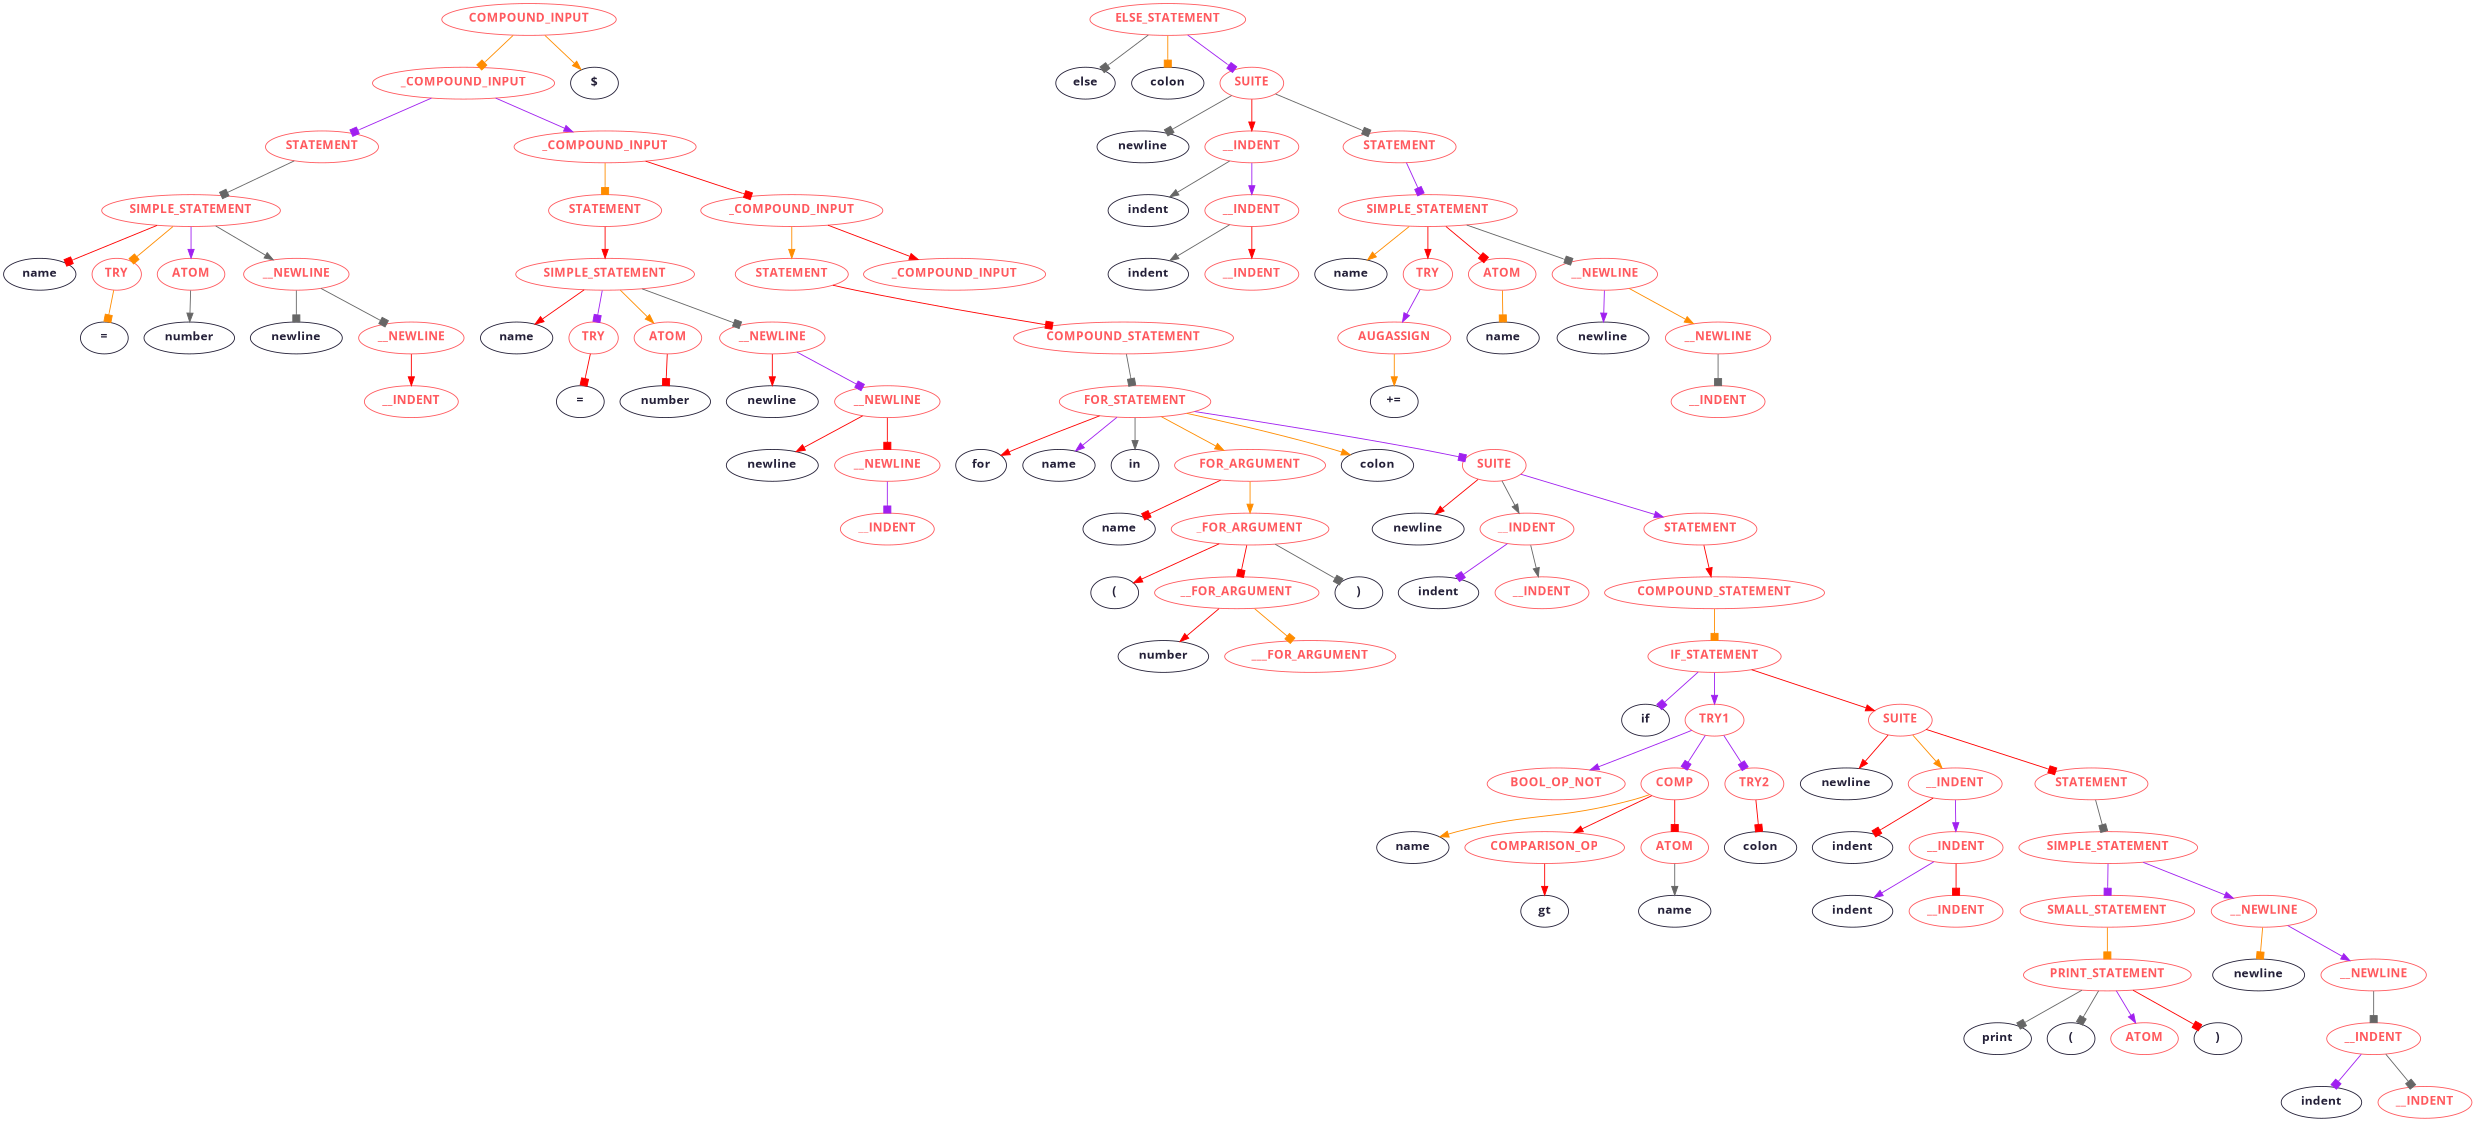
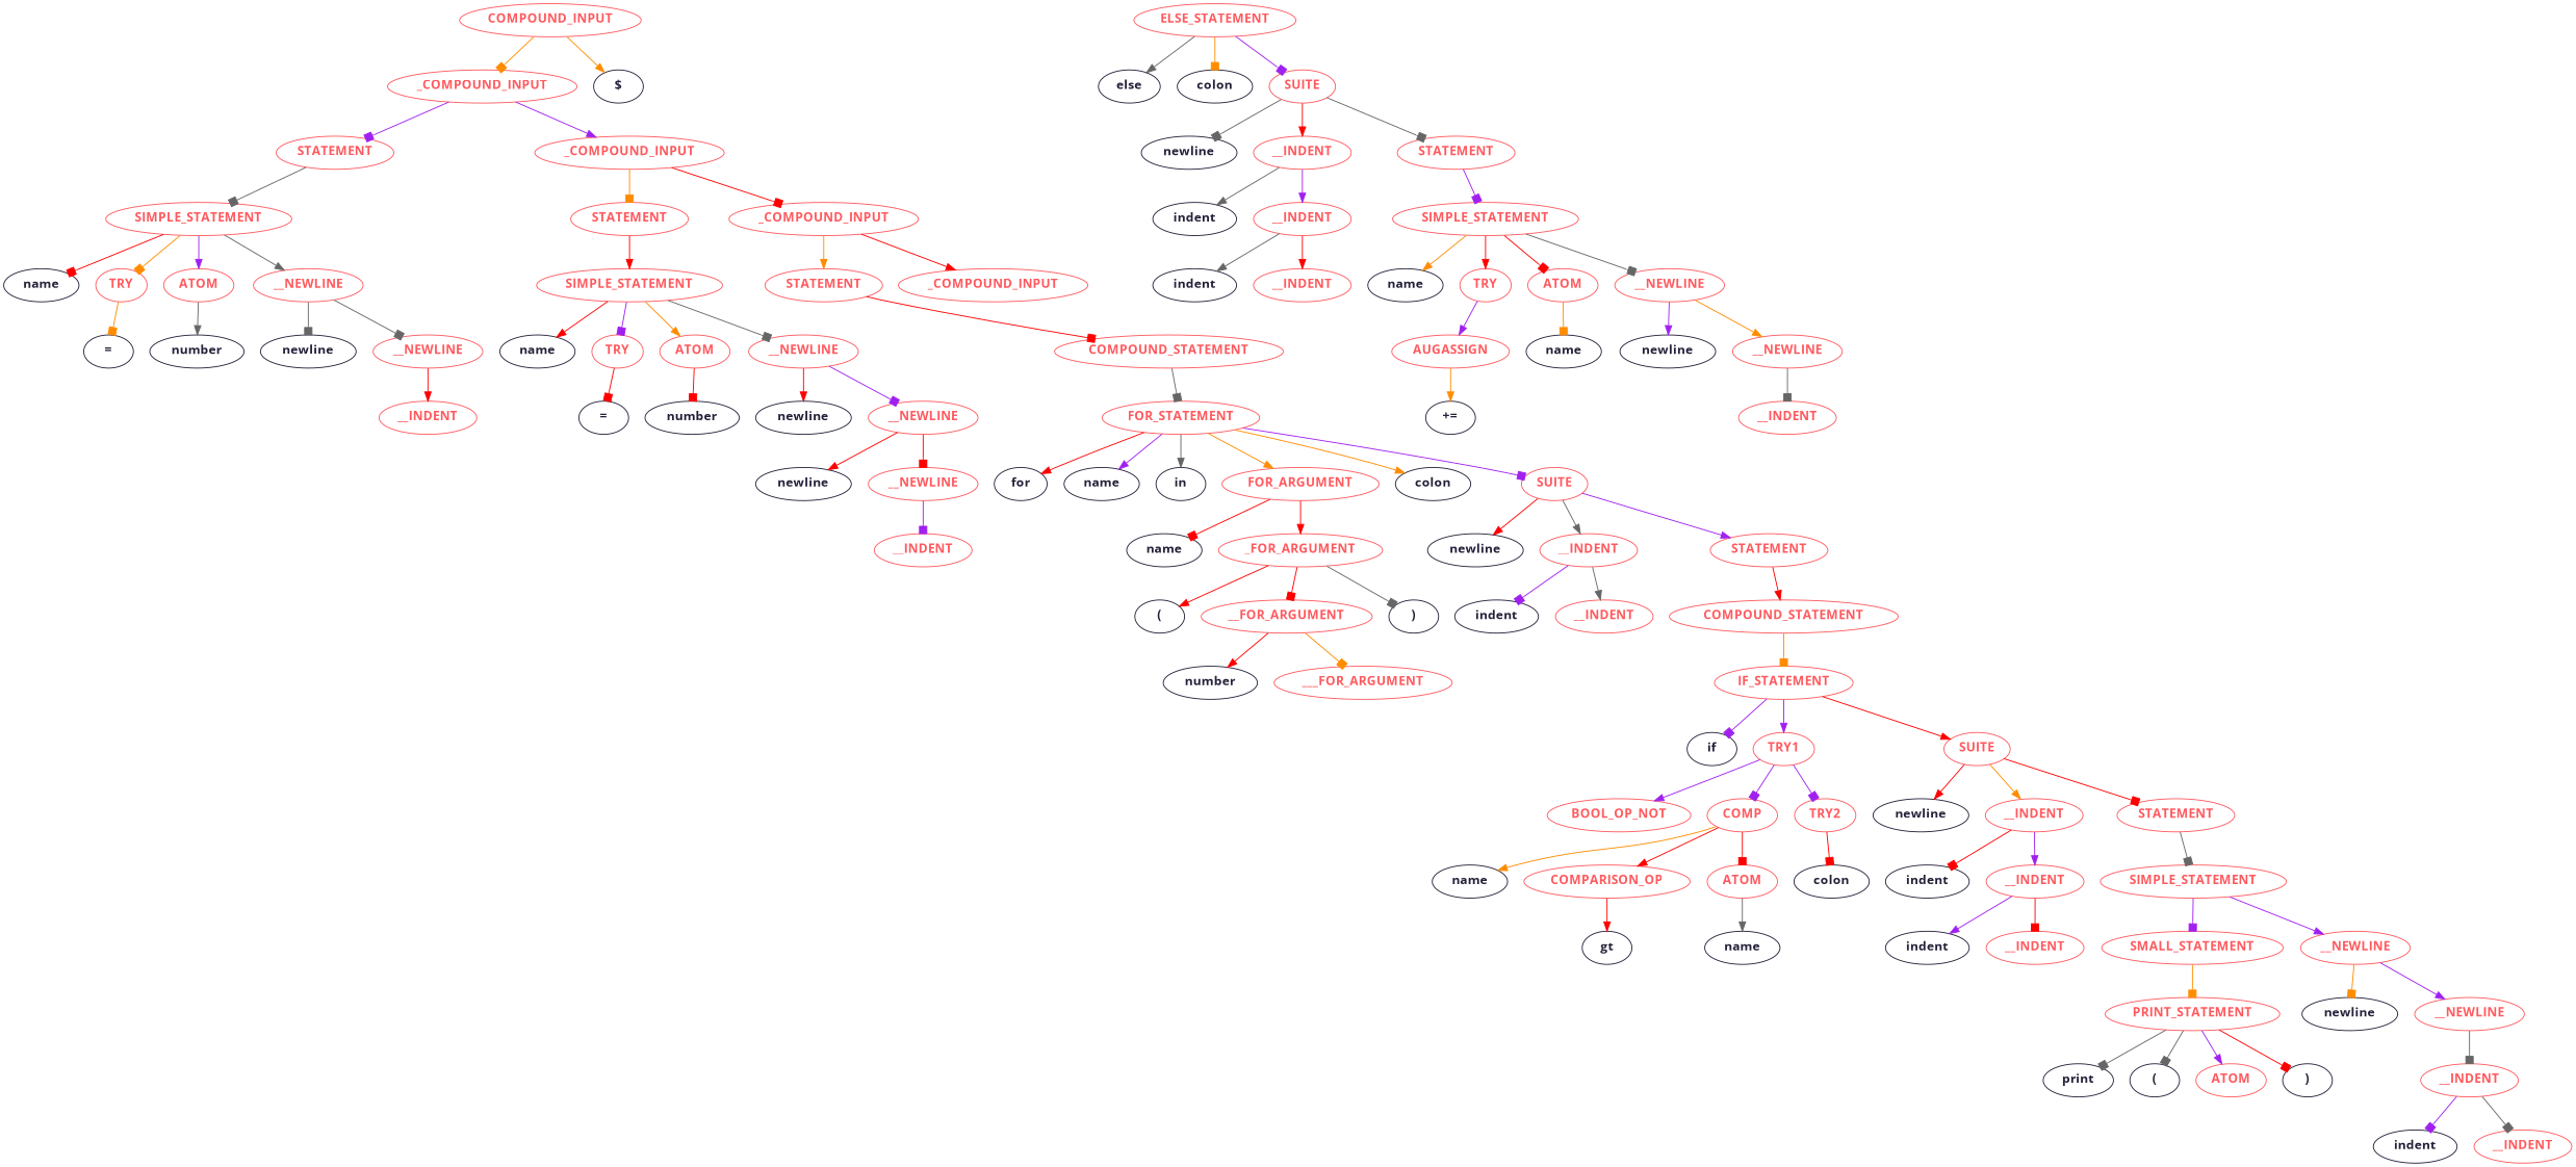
  digraph {
    fontname="Open Sans"
    node [color="#FF595E" fontcolor="#FF595E" fontname="Open Sans"]
    edge [arrowhead=box color=red fontname="Open Sans"]
    n1 [label=<<B>COMPOUND_INPUT</B>>]
    n2 [label=<<B>_COMPOUND_INPUT</B>>]
    n3 [color="#242038" fontcolor="#242038" label=<<B> $ </B>>]
    n4 [label=<<B>STATEMENT</B>>]
    n5 [label=<<B>_COMPOUND_INPUT</B>>]
    n6 [label=<<B>SIMPLE_STATEMENT</B>>]
    n7 [label=<<B>STATEMENT</B>>]
    n8 [label=<<B>_COMPOUND_INPUT</B>>]
    n9 [color="#242038" fontcolor="#242038" label=<<B> name </B>>]
    n10 [label=<<B>TRY</B>>]
    n11 [label=<<B>ATOM</B>>]
    n12 [label=<<B>__NEWLINE</B>>]
    n13 [color="#242038" fontcolor="#242038" label=<<B> = </B>>]
    n14 [color="#242038" fontcolor="#242038" label=<<B> number </B>>]
    n15 [color="#242038" fontcolor="#242038" label=<<B> newline </B>>]
    n16 [label=<<B>__NEWLINE</B>>]
    n17 [label=<<B>__INDENT</B>>]
    n18 [label=<<B>SIMPLE_STATEMENT</B>>]
    n19 [label=<<B>STATEMENT</B>>]
    n20 [label=<<B>_COMPOUND_INPUT</B>>]
    n21 [color="#242038" fontcolor="#242038" label=<<B> name </B>>]
    n22 [label=<<B>TRY</B>>]
    n23 [label=<<B>ATOM</B>>]
    n24 [label=<<B>__NEWLINE</B>>]
    n25 [color="#242038" fontcolor="#242038" label=<<B> = </B>>]
    n26 [color="#242038" fontcolor="#242038" label=<<B> number </B>>]
    n27 [color="#242038" fontcolor="#242038" label=<<B> newline </B>>]
    n28 [label=<<B>__NEWLINE</B>>]
    n29 [color="#242038" fontcolor="#242038" label=<<B> newline </B>>]
    n30 [label=<<B>__NEWLINE</B>>]
    n31 [label=<<B>__INDENT</B>>]
    n32 [label=<<B>COMPOUND_STATEMENT</B>>]
    n33 [label=<<B>FOR_STATEMENT</B>>]
    n34 [color="#242038" fontcolor="#242038" label=<<B> for </B>>]
    n35 [color="#242038" fontcolor="#242038" label=<<B> name </B>>]
    n36 [color="#242038" fontcolor="#242038" label=<<B> in </B>>]
    n37 [label=<<B>FOR_ARGUMENT</B>>]
    n38 [color="#242038" fontcolor="#242038" label=<<B> colon </B>>]
    n39 [label=<<B>SUITE</B>>]
    n40 [color="#242038" fontcolor="#242038" label=<<B> name </B>>]
    n41 [label=<<B>_FOR_ARGUMENT</B>>]
    n42 [color="#242038" fontcolor="#242038" label=<<B> newline </B>>]
    n43 [label=<<B>__INDENT</B>>]
    n44 [label=<<B>STATEMENT</B>>]
    n45 [color="#242038" fontcolor="#242038" label=<<B> ( </B>>]
    n46 [label=<<B>__FOR_ARGUMENT</B>>]
    n47 [color="#242038" fontcolor="#242038" label=<<B> ) </B>>]
    n48 [color="#242038" fontcolor="#242038" label=<<B> number </B>>]
    n49 [label=<<B>___FOR_ARGUMENT</B>>]
    n50 [color="#242038" fontcolor="#242038" label=<<B> indent </B>>]
    n51 [label=<<B>__INDENT</B>>]
    n52 [label=<<B>COMPOUND_STATEMENT</B>>]
    n53 [label=<<B>IF_STATEMENT</B>>]
    n54 [color="#242038" fontcolor="#242038" label=<<B> if </B>>]
    n55 [label=<<B>TRY1</B>>]
    n56 [label=<<B>SUITE</B>>]
    n57 [label=<<B>BOOL_OP_NOT</B>>]
    n58 [label=<<B>COMP</B>>]
    n59 [label=<<B>TRY2</B>>]
    n60 [color="#242038" fontcolor="#242038" label=<<B> newline </B>>]
    n61 [label=<<B>__INDENT</B>>]
    n62 [label=<<B>STATEMENT</B>>]
    n63 [color="#242038" fontcolor="#242038" label=<<B> name </B>>]
    n64 [label=<<B>COMPARISON_OP</B>>]
    n65 [label=<<B>ATOM</B>>]
    n66 [color="#242038" fontcolor="#242038" label=<<B> colon </B>>]
    n67 [color="#242038" fontcolor="#242038" label=<<B> gt </B>>]
    n68 [color="#242038" fontcolor="#242038" label=<<B> name </B>>]
    n69 [color="#242038" fontcolor="#242038" label=<<B> indent </B>>]
    n70 [label=<<B>__INDENT</B>>]
    n71 [label=<<B>SIMPLE_STATEMENT</B>>]
    n72 [color="#242038" fontcolor="#242038" label=<<B> indent </B>>]
    n73 [label=<<B>__INDENT</B>>]
    n74 [label=<<B>SMALL_STATEMENT</B>>]
    n75 [label=<<B>__NEWLINE</B>>]
    n76 [label=<<B>PRINT_STATEMENT</B>>]
    n77 [color="#242038" fontcolor="#242038" label=<<B> newline </B>>]
    n78 [label=<<B>__NEWLINE</B>>]
    n79 [color="#242038" fontcolor="#242038" label=<<B> print </B>>]
    n80 [color="#242038" fontcolor="#242038" label=<<B> ( </B>>]
    n81 [label=<<B>ATOM</B>>]
    n82 [color="#242038" fontcolor="#242038" label=<<B> ) </B>>]
    n83 [label=<<B>__INDENT</B>>]
    n84 [color="#242038" fontcolor="#242038" label=<<B> indent </B>>]
    n85 [label=<<B>__INDENT</B>>]
    n86 [label=<<B>ELSE_STATEMENT</B>>]
    n87 [color="#242038" fontcolor="#242038" label=<<B> else </B>>]
    n88 [color="#242038" fontcolor="#242038" label=<<B> colon </B>>]
    n89 [label=<<B>SUITE</B>>]
    n90 [color="#242038" fontcolor="#242038" label=<<B> newline </B>>]
    n91 [label=<<B>__INDENT</B>>]
    n92 [label=<<B>STATEMENT</B>>]
    n93 [color="#242038" fontcolor="#242038" label=<<B> indent </B>>]
    n94 [label=<<B>__INDENT</B>>]
    n95 [label=<<B>SIMPLE_STATEMENT</B>>]
    n96 [color="#242038" fontcolor="#242038" label=<<B> indent </B>>]
    n97 [label=<<B>__INDENT</B>>]
    n98 [color="#242038" fontcolor="#242038" label=<<B> name </B>>]
    n99 [label=<<B>TRY</B>>]
    n100 [label=<<B>ATOM</B>>]
    n101 [label=<<B>__NEWLINE</B>>]
    n102 [label=<<B>AUGASSIGN</B>>]
    n103 [color="#242038" fontcolor="#242038" label=<<B> name </B>>]
    n104 [color="#242038" fontcolor="#242038" label=<<B> newline </B>>]
    n105 [label=<<B>__NEWLINE</B>>]
    n106 [color="#242038" fontcolor="#242038" label=<<B> += </B>>]
    n107 [label=<<B>__INDENT</B>>]
    n1 -> n2 [color=darkorange]
    n1 -> n3 [arrowhead=normal color=darkorange]
    n2 -> n4 [color=purple]
    n2 -> n5 [arrowhead=normal color=purple]
    n4 -> n6 [color=gray40]
    n5 -> n7 [color=darkorange]
    n5 -> n8
    n6 -> n9
    n6 -> n10 [color=darkorange]
    n6 -> n11 [arrowhead=normal color=purple]
    n6 -> n12 [arrowhead=normal color=gray40]
    n7 -> n18 [arrowhead=normal]
    n8 -> n19 [arrowhead=normal color=darkorange]
    n8 -> n20 [arrowhead=normal]
    n10 -> n13 [color=darkorange]
    n11 -> n14 [arrowhead=normal color=gray40]
    n12 -> n15 [color=gray40]
    n12 -> n16 [color=gray40]
    n16 -> n17 [arrowhead=normal]
    n18 -> n21 [arrowhead=normal]
    n18 -> n22 [color=purple]
    n18 -> n23 [arrowhead=normal color=darkorange]
    n18 -> n24 [color=gray40]
    n19 -> n32
    n22 -> n25
    n23 -> n26
    n24 -> n27 [arrowhead=normal]
    n24 -> n28 [color=purple]
    n28 -> n29 [arrowhead=normal]
    n28 -> n30
    n30 -> n31 [color=purple]
    n32 -> n33 [color=gray40]
    n33 -> n34 [arrowhead=normal]
    n33 -> n35 [arrowhead=normal color=purple]
    n33 -> n36 [arrowhead=normal color=gray40]
    n33 -> n37 [arrowhead=normal color=darkorange]
    n33 -> n38 [arrowhead=normal color=darkorange]
    n33 -> n39 [color=purple]
    n37 -> n40
-   n37 -> n41 [arrowhead=normal color=darkorange]
+   n37 -> n41 [arrowhead=normal]
    n39 -> n42 [arrowhead=normal]
    n39 -> n43 [arrowhead=normal color=gray40]
    n39 -> n44 [arrowhead=normal color=purple]
    n41 -> n45 [arrowhead=normal]
    n41 -> n46
    n41 -> n47 [color=gray40]
    n43 -> n50 [color=purple]
    n43 -> n51 [arrowhead=normal color=gray40]
    n44 -> n52 [arrowhead=normal]
    n46 -> n48 [arrowhead=normal]
    n46 -> n49 [color=darkorange]
    n52 -> n53 [color=darkorange]
    n53 -> n54 [color=purple]
    n53 -> n55 [arrowhead=normal color=purple]
    n53 -> n56 [arrowhead=normal]
    n55 -> n57 [arrowhead=normal color=purple]
    n55 -> n58 [color=purple]
    n55 -> n59 [color=purple]
    n56 -> n60 [arrowhead=normal]
    n56 -> n61 [arrowhead=normal color=darkorange]
    n56 -> n62
    n58 -> n63 [arrowhead=normal color=darkorange]
    n58 -> n64 [arrowhead=normal]
    n58 -> n65
    n59 -> n66
    n61 -> n69
    n61 -> n70 [arrowhead=normal color=purple]
    n62 -> n71 [color=gray40]
    n64 -> n67 [arrowhead=normal]
    n65 -> n68 [arrowhead=normal color=gray40]
    n70 -> n72 [arrowhead=normal color=purple]
    n70 -> n73
    n71 -> n74 [color=purple]
    n71 -> n75 [arrowhead=normal color=purple]
    n74 -> n76 [color=darkorange]
    n75 -> n77 [color=darkorange]
    n75 -> n78 [arrowhead=normal color=purple]
    n76 -> n79 [color=gray40]
    n76 -> n80 [color=gray40]
    n76 -> n81 [arrowhead=normal color=purple]
    n76 -> n82
    n78 -> n83 [color=gray40]
    n83 -> n84 [color=purple]
    n83 -> n85 [color=gray40]
-   n86 -> n87 [color=gray40]
+   n86 -> n87 [arrowhead=normal color=gray40]
    n86 -> n88 [color=darkorange]
    n86 -> n89 [color=purple]
    n89 -> n90 [color=gray40]
    n89 -> n91 [arrowhead=normal]
    n89 -> n92 [color=gray40]
    n91 -> n93 [arrowhead=normal color=gray40]
    n91 -> n94 [arrowhead=normal color=purple]
    n92 -> n95 [color=purple]
    n94 -> n96 [arrowhead=normal color=gray40]
    n94 -> n97 [arrowhead=normal]
    n95 -> n98 [arrowhead=normal color=darkorange]
    n95 -> n99 [arrowhead=normal]
    n95 -> n100
    n95 -> n101 [color=gray40]
    n99 -> n102 [arrowhead=normal color=purple]
    n100 -> n103 [color=darkorange]
    n101 -> n104 [arrowhead=normal color=purple]
    n101 -> n105 [arrowhead=normal color=darkorange]
    n102 -> n106 [arrowhead=normal color=darkorange]
    n105 -> n107 [color=gray40]
  }
